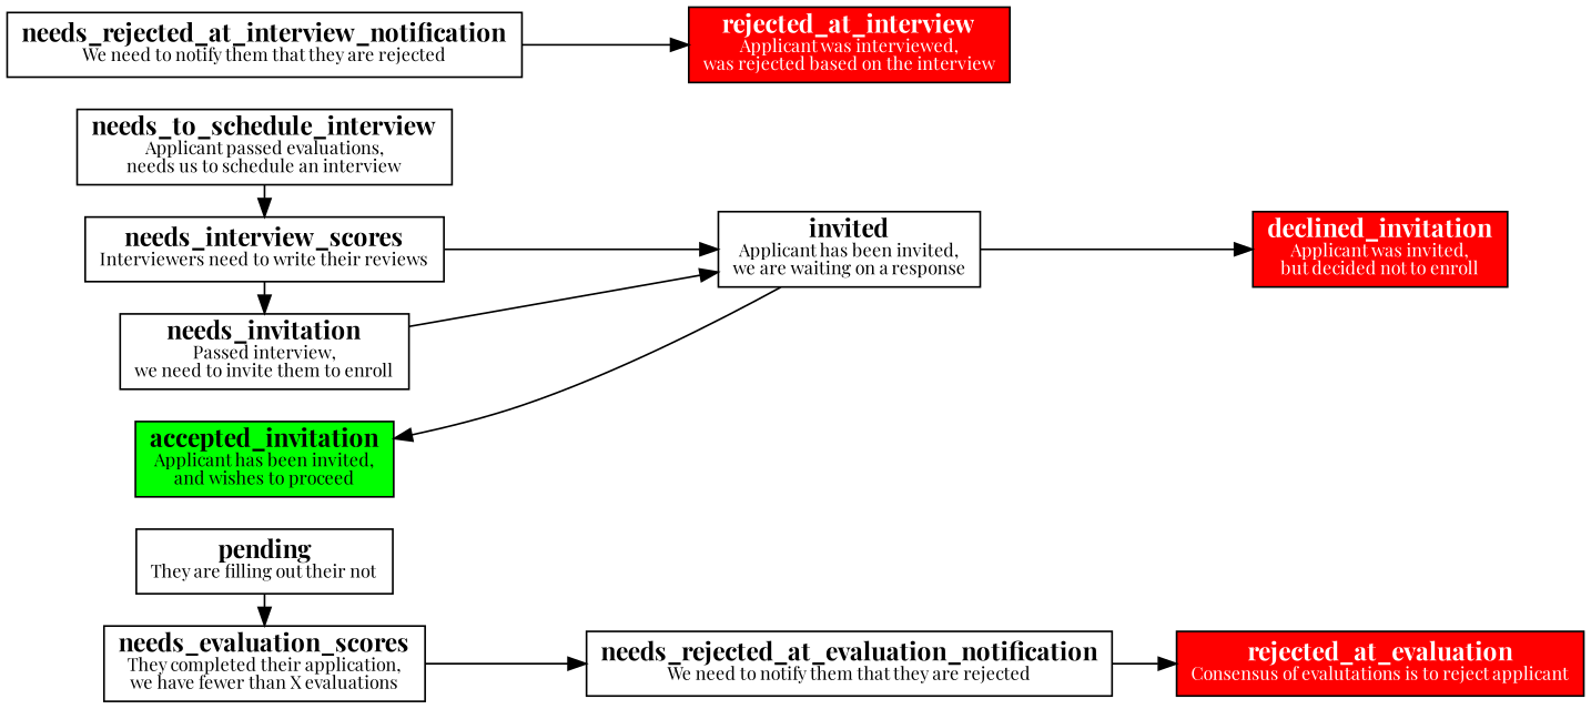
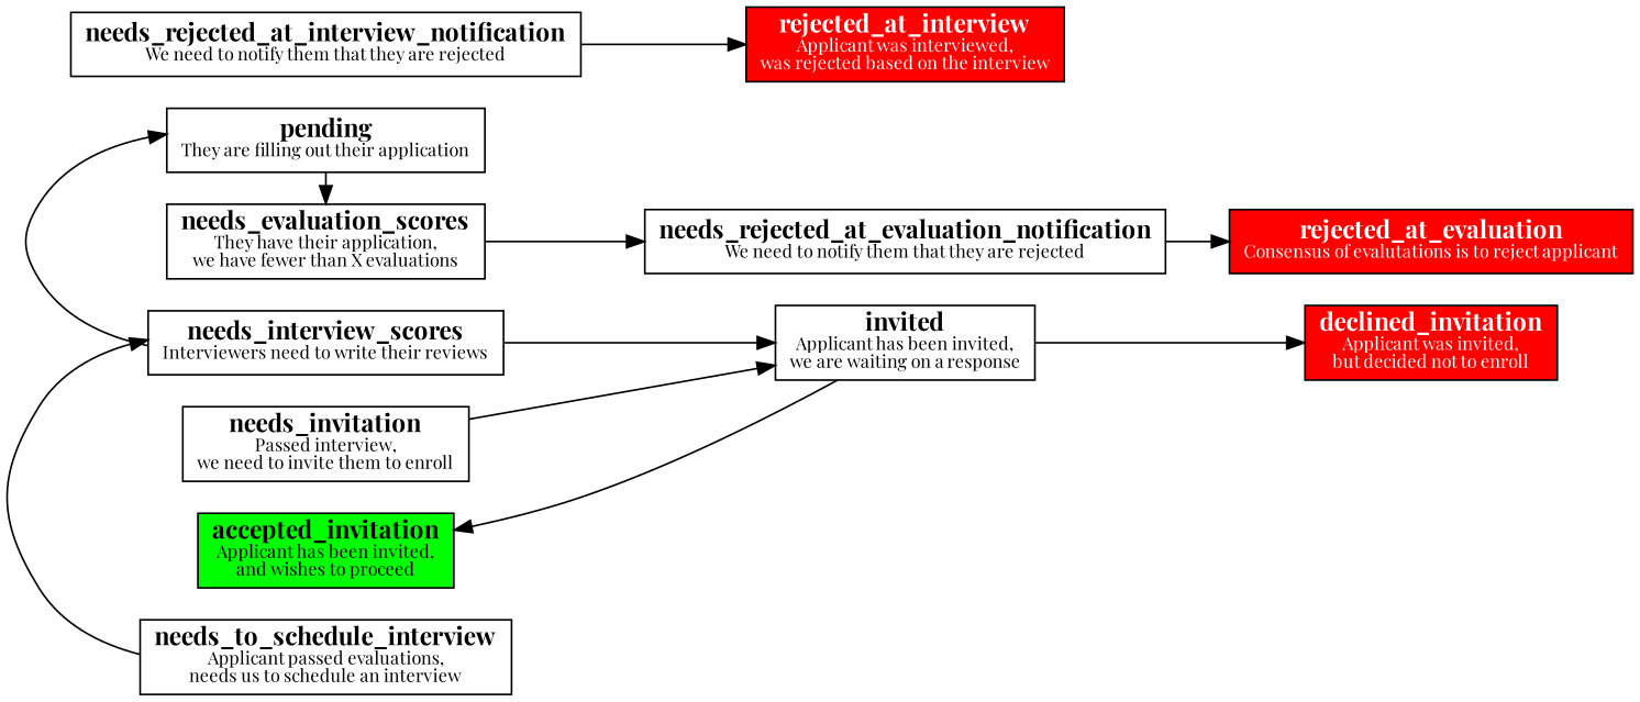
  digraph {
    fontname="Playfair Display"
    rankdir=LR
    node [fontname="Playfair Display" shape=box]
    edge [fontname="Playfair Display"]
-   n1 [label=<<b>pending</b><br /><font point-size="10">They are filling out their not</font>>]
-   n2 [label=<<b>needs_evaluation_scores</b><br /><font point-size="10">They completed their application,<br />we have fewer than X evaluations</font>>]
+   n1 [label=<<b>pending</b><br /><font point-size="10">They are filling out their application</font>>]
+   n2 [label=<<b>needs_evaluation_scores</b><br /><font point-size="10">They have their application,<br />we have fewer than X evaluations</font>>]
    n3 [label=<<b>needs_to_schedule_interview</b><br /><font point-size="10">Applicant passed evaluations,<br />needs us to schedule an interview</font>>]
    n4 [label=<<b>needs_interview_scores</b><br /><font point-size="10">Interviewers need to write their reviews</font>>]
    n5 [label=<<b>needs_invitation</b><br /><font point-size="10">Passed interview,<br />we need to invite them to enroll</font>>]
    n6 [label=<<b>invited</b><br /><font point-size="10">Applicant has been invited,<br />we are waiting on a response</font>>]
    n7 [fillcolor=green label=<<b>accepted_invitation</b><br /><font point-size="10">Applicant has been invited,<br />and wishes to proceed</font>> style=filled]
    n8 [fillcolor=red fontcolor=white label=<<b>declined_invitation</b><br /><font point-size="10">Applicant was invited,<br />but decided not to enroll</font>> style=filled]
    n9 [label=<<b>needs_rejected_at_evaluation_notification</b><br /><font point-size="10">We need to notify them that they are rejected</font>>]
    n10 [fillcolor=red fontcolor=white label=<<b>rejected_at_evaluation</b><br /><font point-size="10">Consensus of evalutations is to reject applicant</font>> style=filled]
    n11 [label=<<b>needs_rejected_at_interview_notification</b><br /><font point-size="10">We need to notify them that they are rejected</font>>]
    n12 [fillcolor=red fontcolor=white label=<<b>rejected_at_interview</b><br /><font point-size="10">Applicant was interviewed,<br />was rejected based on the interview</font>> style=filled]
    subgraph sub_1 {
      n1
      n2
      n3
      n4
      n5
      n6
      n7
    }
    subgraph sub_2 {
      n6
      n8
    }
    subgraph sub_3 {
      n2
      n9
      n10
    }
    subgraph sub_4 {
      n4
      n11
      n12
    }
    n1 -> n2 [constraint=false]
    n2 -> n9
    n3 -> n4 [constraint=false]
-   n4 -> n5 [constraint=false]
+   n4 -> n1 [constraint=false]
    n4 -> n6
    n5 -> n6 [constraint=false]
    n6 -> n7 [constraint=false]
    n6 -> n8
    n9 -> n10
    n11 -> n12
  }
